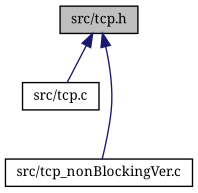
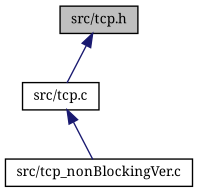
  digraph {
    fontname="Noto Serif"
    node [color=black fillcolor=white fontname="Noto Serif" fontsize=10 shape=record style=filled]
    edge [color=midnightblue dir=back fontname="Noto Serif" fontsize=10 labelfontname=Helvetica labelfontsize=10 style=solid]
    n1 [fillcolor=grey75 fontcolor=black height=0.2 label="src/tcp.h" width=0.4]
    n2 [height=0.2 label="src/tcp.c" width=0.4]
    n3 [height=0.2 label="src/tcp_nonBlockingVer.c" width=0.4]
    n1 -> n2
-   n1 -> n3
+   n2 -> n3
  }
